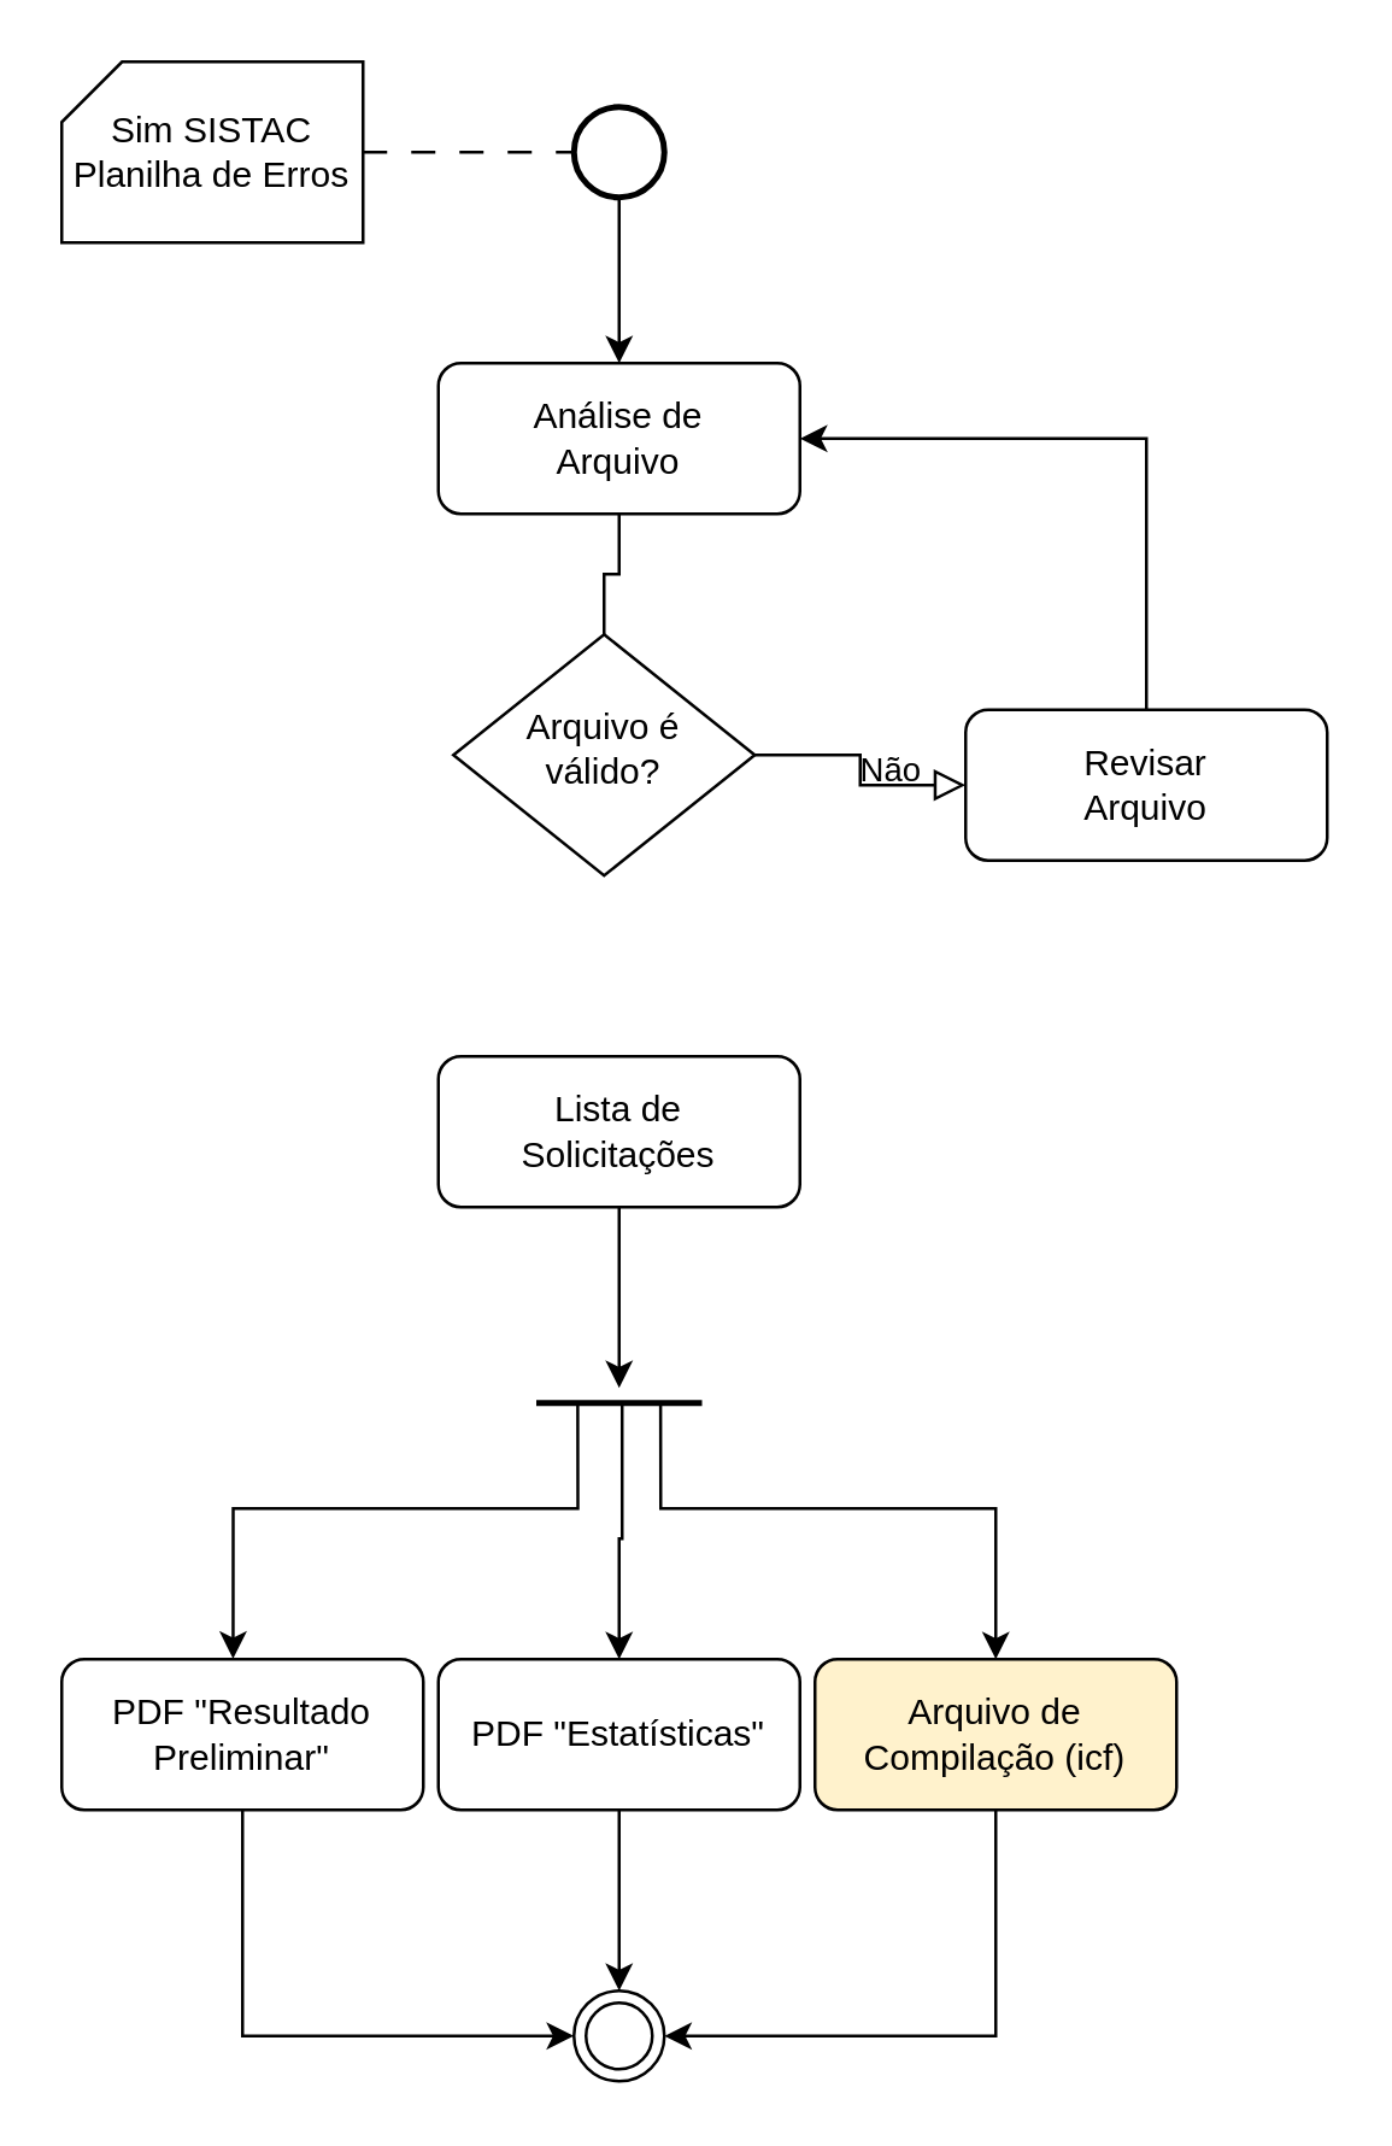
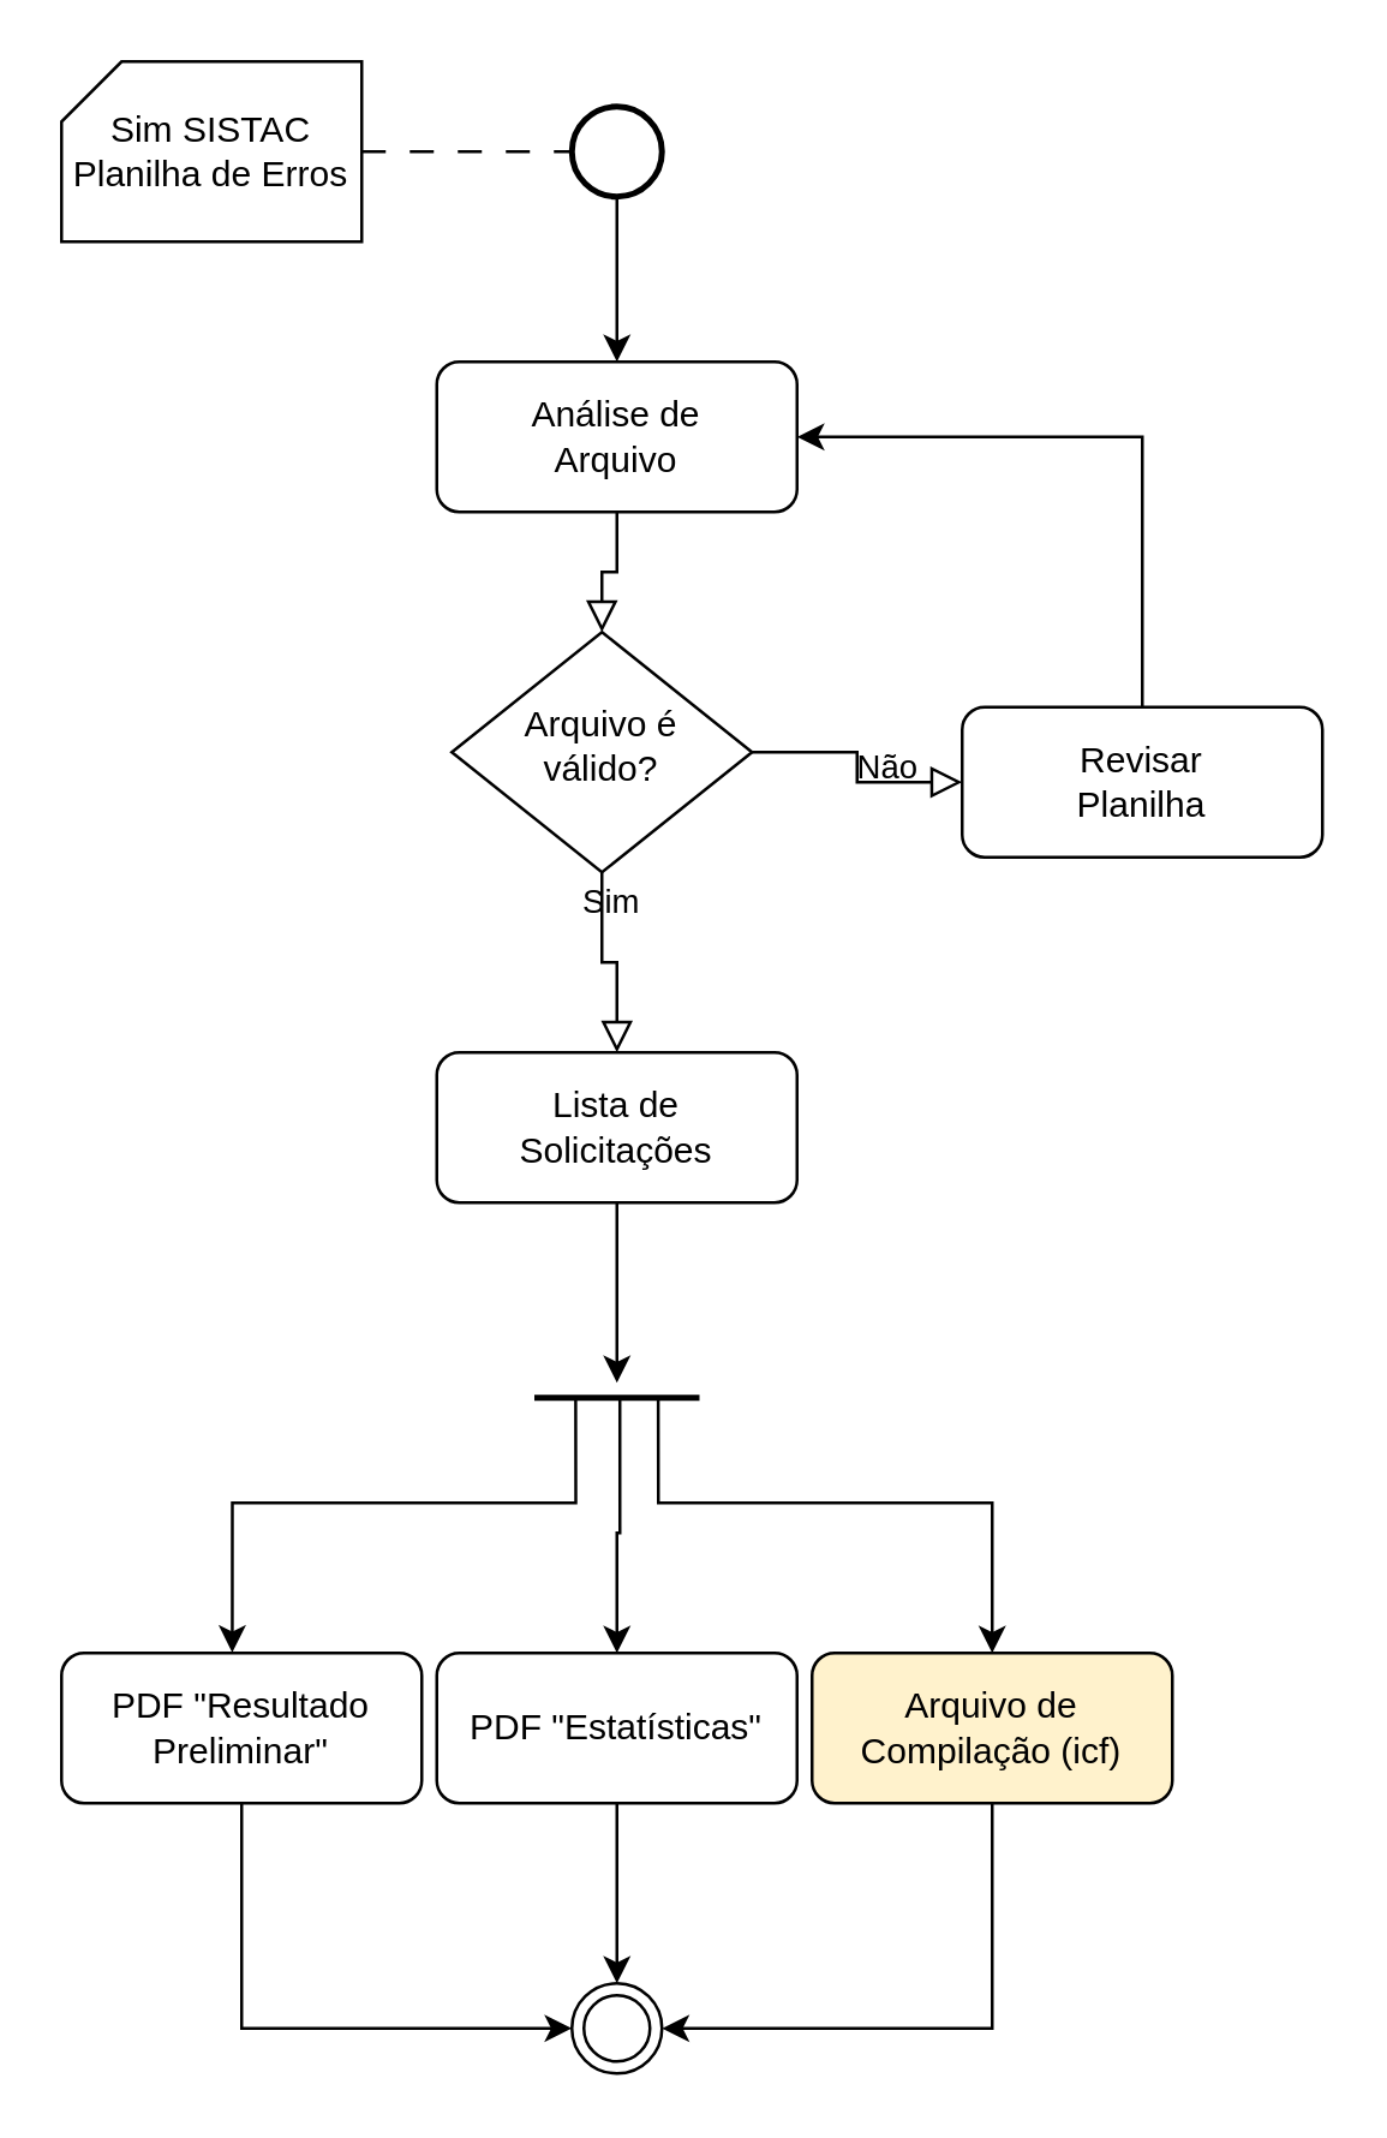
  <mxCell id="0" />
  <mxCell id="1" parent="0" />
- <mxCell id="2" value="" style="rounded=0;html=1;jettySize=auto;orthogonalLoop=1;fontSize=11;endArrow=none;endFill=0;endSize=8;strokeWidth=1;shadow=0;labelBackgroundColor=none;edgeStyle=orthogonalEdgeStyle;" parent="1" source="3" target="6" edge="1"><mxGeometry relative="1" as="geometry" /></mxCell>
+ <mxCell id="2" value="" style="rounded=0;html=1;jettySize=auto;orthogonalLoop=1;fontSize=11;endArrow=block;endFill=0;endSize=8;strokeWidth=1;shadow=0;labelBackgroundColor=none;edgeStyle=orthogonalEdgeStyle;" parent="1" source="3" target="6" edge="1"><mxGeometry relative="1" as="geometry" /></mxCell>
  <mxCell id="3" value="Análise de&lt;br&gt;Arquivo" style="rounded=1;whiteSpace=wrap;html=1;fontSize=12;glass=0;strokeWidth=1;shadow=0;" parent="1" vertex="1"><mxGeometry x="145" y="120" width="120" height="50" as="geometry" /></mxCell>
+ <mxCell id="4" value="Sim" style="rounded=0;html=1;jettySize=auto;orthogonalLoop=1;fontSize=11;endArrow=block;endFill=0;endSize=8;strokeWidth=1;shadow=0;labelBackgroundColor=none;edgeStyle=orthogonalEdgeStyle;entryX=0.5;entryY=0;entryDx=0;entryDy=0;" parent="1" source="6" target="18" edge="1"><mxGeometry y="20" relative="1" as="geometry"><mxPoint as="offset" /><mxPoint x="160" y="370" as="targetPoint" /></mxGeometry></mxCell>
  <mxCell id="5" value="Não" style="edgeStyle=orthogonalEdgeStyle;rounded=0;html=1;jettySize=auto;orthogonalLoop=1;fontSize=11;endArrow=block;endFill=0;endSize=8;strokeWidth=1;shadow=0;labelBackgroundColor=none;" parent="1" source="6" target="8" edge="1"><mxGeometry y="10" relative="1" as="geometry"><mxPoint as="offset" /></mxGeometry></mxCell>
  <mxCell id="6" value="Arquivo é&lt;br&gt;válido?" style="rhombus;whiteSpace=wrap;html=1;shadow=0;fontFamily=Helvetica;fontSize=12;align=center;strokeWidth=1;spacing=6;spacingTop=-4;" parent="1" vertex="1"><mxGeometry x="150" y="210" width="100" height="80" as="geometry" /></mxCell>
  <mxCell id="7" style="edgeStyle=orthogonalEdgeStyle;rounded=0;orthogonalLoop=1;jettySize=auto;html=1;exitX=0.5;exitY=0;exitDx=0;exitDy=0;entryX=1;entryY=0.5;entryDx=0;entryDy=0;" edge="1" parent="1" source="8" target="3"><mxGeometry relative="1" as="geometry" /></mxCell>
- <mxCell id="8" value="Revisar&lt;br&gt;Arquivo" style="rounded=1;whiteSpace=wrap;html=1;fontSize=12;glass=0;strokeWidth=1;shadow=0;" parent="1" vertex="1"><mxGeometry x="320" y="235" width="120" height="50" as="geometry" /></mxCell>
+ <mxCell id="8" value="Revisar&lt;br&gt;Planilha" style="rounded=1;whiteSpace=wrap;html=1;fontSize=12;glass=0;strokeWidth=1;shadow=0;" parent="1" vertex="1"><mxGeometry x="320" y="235" width="120" height="50" as="geometry" /></mxCell>
  <mxCell id="9" value="" style="edgeStyle=orthogonalEdgeStyle;rounded=0;orthogonalLoop=1;jettySize=auto;html=1;" edge="1" parent="1" source="10" target="21"><mxGeometry relative="1" as="geometry" /></mxCell>
  <mxCell id="10" value="PDF &quot;Estatísticas&quot;" style="rounded=1;whiteSpace=wrap;html=1;fontSize=12;glass=0;strokeWidth=1;shadow=0;" parent="1" vertex="1"><mxGeometry x="145" y="550" width="120" height="50" as="geometry" /></mxCell>
  <mxCell id="11" style="edgeStyle=orthogonalEdgeStyle;rounded=0;orthogonalLoop=1;jettySize=auto;html=1;exitX=0.5;exitY=1;exitDx=0;exitDy=0;entryX=0.5;entryY=0;entryDx=0;entryDy=0;" edge="1" parent="1" source="12" target="21"><mxGeometry relative="1" as="geometry" /></mxCell>
  <mxCell id="12" value="PDF &quot;Resultado&lt;br&gt;Preliminar&quot;" style="rounded=1;whiteSpace=wrap;html=1;fontSize=12;glass=0;strokeWidth=1;shadow=0;" parent="1" vertex="1"><mxGeometry x="20" y="550" width="120" height="50" as="geometry" /></mxCell>
  <mxCell id="13" value="" style="rounded=0;orthogonalLoop=1;jettySize=auto;html=1;dashed=1;dashPattern=8 8;strokeWidth=1;startArrow=none;startFill=0;endArrow=none;endFill=0;" edge="1" parent="1" source="14" target="16"><mxGeometry relative="1" as="geometry" /></mxCell>
  <mxCell id="14" value="Sim SISTAC&lt;br&gt;Planilha de Erros" style="verticalLabelPosition=middle;verticalAlign=middle;html=1;shape=card;whiteSpace=wrap;size=20;arcSize=12;labelPosition=center;align=center;" vertex="1" parent="1"><mxGeometry x="20" y="20" width="100" height="60" as="geometry" /></mxCell>
  <mxCell id="15" value="" style="edgeStyle=orthogonalEdgeStyle;rounded=0;orthogonalLoop=1;jettySize=auto;html=1;" edge="1" parent="1" source="16" target="3"><mxGeometry relative="1" as="geometry" /></mxCell>
  <mxCell id="16" value="" style="strokeWidth=2;html=1;shape=mxgraph.flowchart.start_2;whiteSpace=wrap;" vertex="1" parent="1"><mxGeometry x="190" y="35" width="30" height="30" as="geometry" /></mxCell>
  <mxCell id="17" value="" style="edgeStyle=orthogonalEdgeStyle;rounded=0;orthogonalLoop=1;jettySize=auto;html=1;" edge="1" parent="1" source="18" target="24"><mxGeometry relative="1" as="geometry" /></mxCell>
  <mxCell id="18" value="Lista de&lt;br&gt;Solicitações" style="rounded=1;whiteSpace=wrap;html=1;fontSize=12;glass=0;strokeWidth=1;shadow=0;" vertex="1" parent="1"><mxGeometry x="145" y="350" width="120" height="50" as="geometry" /></mxCell>
  <mxCell id="19" style="edgeStyle=orthogonalEdgeStyle;rounded=0;orthogonalLoop=1;jettySize=auto;html=1;exitX=0.5;exitY=1;exitDx=0;exitDy=0;entryX=0.5;entryY=1;entryDx=0;entryDy=0;" edge="1" parent="1" source="20" target="21"><mxGeometry relative="1" as="geometry" /></mxCell>
  <mxCell id="20" value="Arquivo de&lt;br&gt;Compilação (icf)" style="rounded=1;whiteSpace=wrap;html=1;fontSize=12;glass=0;strokeWidth=1;shadow=0;fillColor=#fff2cc;" vertex="1" parent="1"><mxGeometry x="270" y="550" width="120" height="50" as="geometry" /></mxCell>
  <mxCell id="21" value="" style="ellipse;shape=doubleEllipse;whiteSpace=wrap;html=1;aspect=fixed;fillStyle=auto;direction=north;" vertex="1" parent="1"><mxGeometry x="190" y="660" width="30" height="30" as="geometry" /></mxCell>
  <mxCell id="22" style="edgeStyle=orthogonalEdgeStyle;rounded=0;orthogonalLoop=1;jettySize=auto;html=1;exitX=0.75;exitY=0.5;exitDx=0;exitDy=0;exitPerimeter=0;entryX=0.5;entryY=0;entryDx=0;entryDy=0;" edge="1" parent="1" source="24" target="20"><mxGeometry relative="1" as="geometry"><Array as="points"><mxPoint x="219" y="500" /><mxPoint x="330" y="500" /></Array></mxGeometry></mxCell>
  <mxCell id="23" value="" style="edgeStyle=orthogonalEdgeStyle;rounded=0;orthogonalLoop=1;jettySize=auto;html=1;exitX=0.518;exitY=0.529;exitDx=0;exitDy=0;exitPerimeter=0;" edge="1" parent="1" source="24" target="10"><mxGeometry relative="1" as="geometry" /></mxCell>
  <mxCell id="24" value="" style="line;strokeWidth=2;html=1;" vertex="1" parent="1"><mxGeometry x="177.5" y="460" width="55" height="10" as="geometry" /></mxCell>
  <mxCell id="25" style="edgeStyle=orthogonalEdgeStyle;rounded=0;orthogonalLoop=1;jettySize=auto;html=1;exitX=0.25;exitY=0.5;exitDx=0;exitDy=0;exitPerimeter=0;entryX=0.474;entryY=-0.003;entryDx=0;entryDy=0;entryPerimeter=0;" edge="1" parent="1" source="24" target="12"><mxGeometry relative="1" as="geometry"><Array as="points"><mxPoint x="191" y="500" /><mxPoint x="77" y="500" /></Array></mxGeometry></mxCell>
